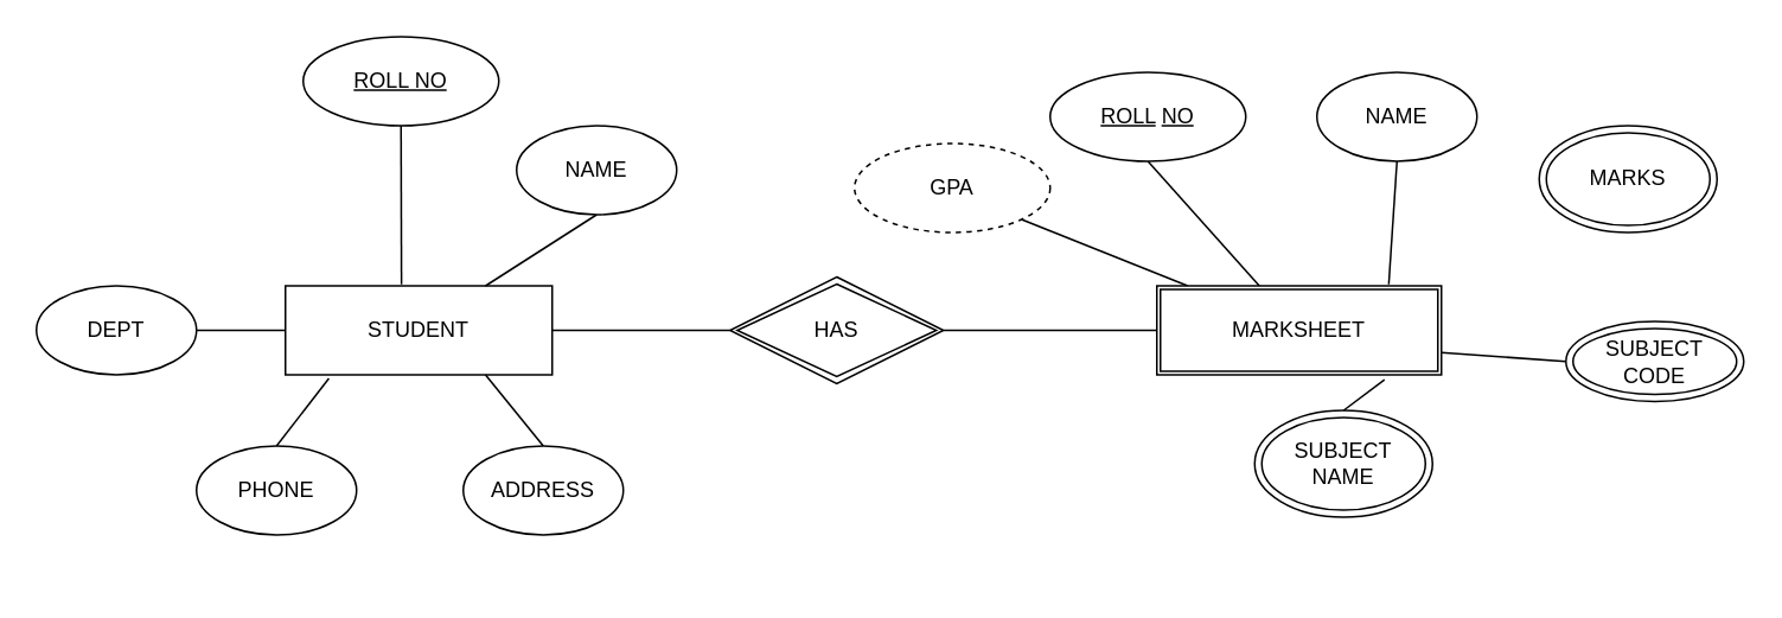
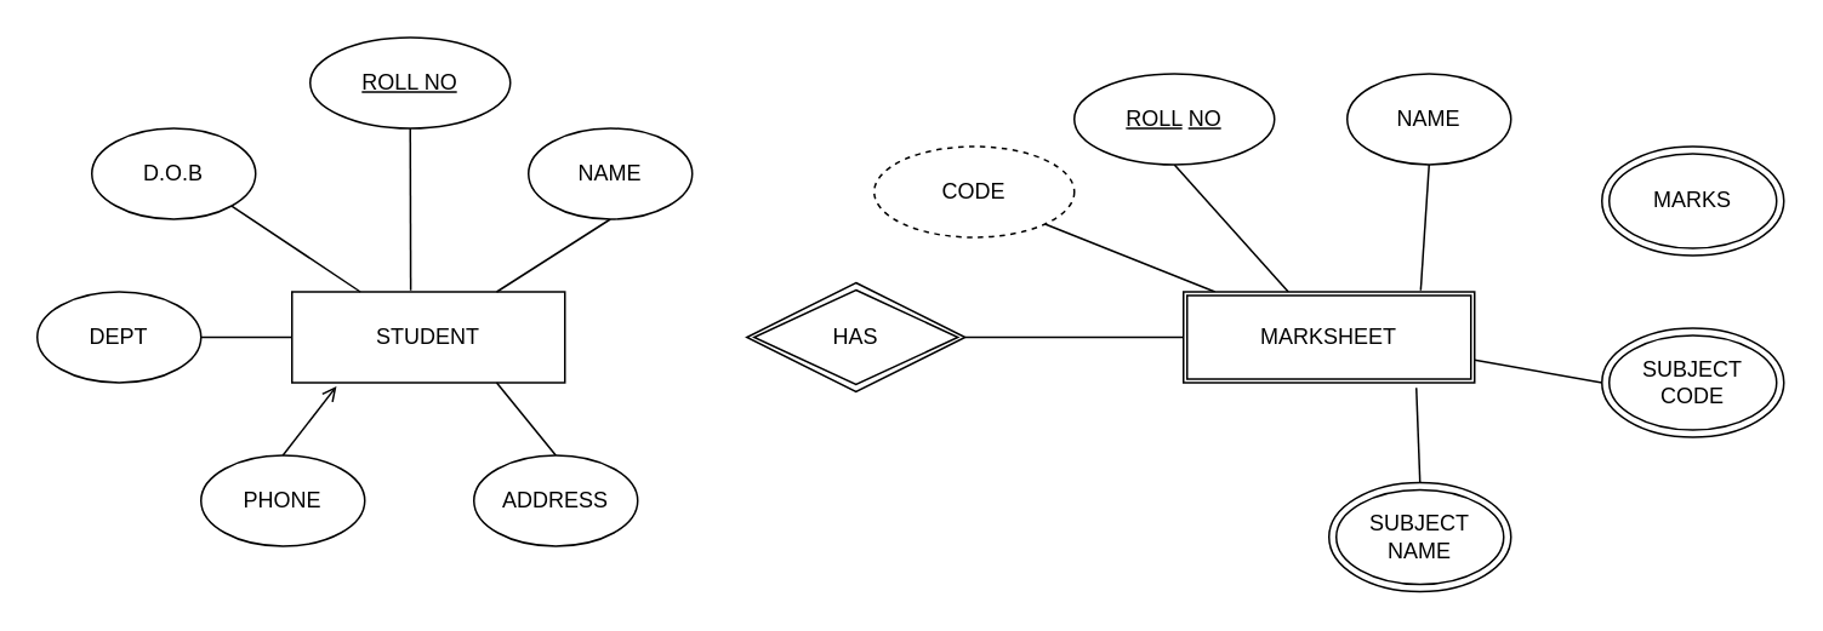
  <mxCell id="0" />
  <mxCell id="1" parent="0" />
  <mxCell id="2" value="STUDENT" style="rounded=0;whiteSpace=wrap;html=1;" parent="1" vertex="1"><mxGeometry x="160" y="160" width="150" height="50" as="geometry" /></mxCell>
  <mxCell id="3" value="&lt;u&gt;ROLL NO&lt;/u&gt;" style="ellipse;whiteSpace=wrap;html=1;" parent="1" vertex="1"><mxGeometry x="170" y="20" width="110" height="50" as="geometry" /></mxCell>
  <mxCell id="4" style="edgeStyle=none;rounded=0;orthogonalLoop=1;jettySize=auto;html=1;exitX=0.5;exitY=1;exitDx=0;exitDy=0;entryX=0.75;entryY=0;entryDx=0;entryDy=0;endArrow=none;endFill=0;" edge="1" parent="1" source="5" target="2"><mxGeometry relative="1" as="geometry" /></mxCell>
  <mxCell id="5" value="NAME" style="ellipse;whiteSpace=wrap;html=1;" parent="1" vertex="1"><mxGeometry x="290" y="70" width="90" height="50" as="geometry" /></mxCell>
+ <mxCell id="6" style="edgeStyle=none;rounded=0;orthogonalLoop=1;jettySize=auto;html=1;exitX=1;exitY=1;exitDx=0;exitDy=0;endArrow=none;endFill=0;" edge="1" parent="1" source="7" target="2"><mxGeometry relative="1" as="geometry" /></mxCell>
+ <mxCell id="7" value="D.O.B" style="ellipse;whiteSpace=wrap;html=1;" parent="1" vertex="1"><mxGeometry x="50" y="70" width="90" height="50" as="geometry" /></mxCell>
  <mxCell id="8" style="edgeStyle=none;rounded=0;orthogonalLoop=1;jettySize=auto;html=1;exitX=1;exitY=0.5;exitDx=0;exitDy=0;entryX=0;entryY=0.5;entryDx=0;entryDy=0;endArrow=none;endFill=0;" edge="1" parent="1" source="9" target="2"><mxGeometry relative="1" as="geometry" /></mxCell>
  <mxCell id="9" value="DEPT" style="ellipse;whiteSpace=wrap;html=1;" parent="1" vertex="1"><mxGeometry x="20" y="160" width="90" height="50" as="geometry" /></mxCell>
  <mxCell id="10" value="PHONE" style="ellipse;whiteSpace=wrap;html=1;" parent="1" vertex="1"><mxGeometry x="110" y="250" width="90" height="50" as="geometry" /></mxCell>
  <mxCell id="11" style="edgeStyle=none;rounded=0;orthogonalLoop=1;jettySize=auto;html=1;exitX=0.5;exitY=0;exitDx=0;exitDy=0;entryX=0.75;entryY=1;entryDx=0;entryDy=0;endArrow=none;endFill=0;" edge="1" parent="1" source="12" target="2"><mxGeometry relative="1" as="geometry" /></mxCell>
  <mxCell id="12" value="ADDRESS" style="ellipse;whiteSpace=wrap;html=1;" parent="1" vertex="1"><mxGeometry x="260" y="250" width="90" height="50" as="geometry" /></mxCell>
  <mxCell id="13" value="NAME" style="ellipse;whiteSpace=wrap;html=1;" parent="1" vertex="1"><mxGeometry x="740" y="40" width="90" height="50" as="geometry" /></mxCell>
  <mxCell id="14" style="edgeStyle=none;rounded=0;orthogonalLoop=1;jettySize=auto;html=1;exitX=0.5;exitY=1;exitDx=0;exitDy=0;endArrow=none;endFill=0;" edge="1" parent="1" source="15" target="22"><mxGeometry relative="1" as="geometry" /></mxCell>
  <mxCell id="15" value="&lt;u&gt;ROLL&lt;/u&gt; &lt;u&gt;NO&lt;/u&gt;" style="ellipse;whiteSpace=wrap;html=1;" parent="1" vertex="1"><mxGeometry x="590" y="40" width="110" height="50" as="geometry" /></mxCell>
- <mxCell id="16" value="SUBJECT NAME" style="ellipse;shape=doubleEllipse;whiteSpace=wrap;html=1;" parent="1" vertex="1"><mxGeometry x="705" y="230" width="100" height="60" as="geometry" /></mxCell>
+ <mxCell id="16" value="SUBJECT NAME" style="ellipse;shape=doubleEllipse;whiteSpace=wrap;html=1;" parent="1" vertex="1"><mxGeometry x="730" y="265" width="100" height="60" as="geometry" /></mxCell>
  <mxCell id="17" style="edgeStyle=none;rounded=0;orthogonalLoop=1;jettySize=auto;html=1;exitX=0;exitY=0.5;exitDx=0;exitDy=0;entryX=1;entryY=0.75;entryDx=0;entryDy=0;endArrow=none;endFill=0;" edge="1" parent="1" source="18" target="22"><mxGeometry relative="1" as="geometry" /></mxCell>
- <mxCell id="18" value="SUBJECT CODE" style="ellipse;shape=doubleEllipse;whiteSpace=wrap;html=1;" parent="1" vertex="1"><mxGeometry x="880" y="180" width="100" height="45" as="geometry" /></mxCell>
- <mxCell id="19" value="MARKS" style="ellipse;shape=doubleEllipse;whiteSpace=wrap;html=1;" parent="1" vertex="1"><mxGeometry x="865" y="70" width="100" height="60" as="geometry" /></mxCell>
+ <mxCell id="18" value="SUBJECT CODE" style="ellipse;shape=doubleEllipse;whiteSpace=wrap;html=1;" parent="1" vertex="1"><mxGeometry x="880" y="180" width="100" height="60" as="geometry" /></mxCell>
+ <mxCell id="19" value="MARKS" style="ellipse;shape=doubleEllipse;whiteSpace=wrap;html=1;" parent="1" vertex="1"><mxGeometry x="880" y="80" width="100" height="60" as="geometry" /></mxCell>
  <mxCell id="20" style="edgeStyle=none;rounded=0;orthogonalLoop=1;jettySize=auto;html=1;exitX=1;exitY=1;exitDx=0;exitDy=0;endArrow=none;endFill=0;" edge="1" parent="1" source="21" target="22"><mxGeometry relative="1" as="geometry" /></mxCell>
- <mxCell id="21" value="GPA" style="ellipse;whiteSpace=wrap;lines=dottedhtml=1;dashed=1;" parent="1" vertex="1"><mxGeometry x="480" y="80" width="110" height="50" as="geometry" /></mxCell>
+ <mxCell id="21" value="CODE" style="ellipse;whiteSpace=wrap;lines=dottedhtml=1;dashed=1;" parent="1" vertex="1"><mxGeometry x="480" y="80" width="110" height="50" as="geometry" /></mxCell>
  <mxCell id="22" value="MARKSHEET" style="shape=ext;double=1;rounded=0;whiteSpace=wrap;html=1;" vertex="1" parent="1"><mxGeometry x="650" y="160" width="160" height="50" as="geometry" /></mxCell>
  <mxCell id="23" style="edgeStyle=none;rounded=0;orthogonalLoop=1;jettySize=auto;html=1;exitX=0.5;exitY=1;exitDx=0;exitDy=0;entryX=0.435;entryY=-0.016;entryDx=0;entryDy=0;entryPerimeter=0;endArrow=none;endFill=0;" edge="1" parent="1" source="3" target="2"><mxGeometry relative="1" as="geometry" /></mxCell>
- <mxCell id="24" style="edgeStyle=none;rounded=0;orthogonalLoop=1;jettySize=auto;html=1;exitX=0.5;exitY=0;exitDx=0;exitDy=0;entryX=0.163;entryY=1.04;entryDx=0;entryDy=0;entryPerimeter=0;endArrow=none;endFill=0;" edge="1" parent="1" source="10" target="2"><mxGeometry relative="1" as="geometry" /></mxCell>
+ <mxCell id="24" style="edgeStyle=none;rounded=0;orthogonalLoop=1;jettySize=auto;html=1;exitX=0.5;exitY=0;exitDx=0;exitDy=0;entryX=0.163;entryY=1.04;entryDx=0;entryDy=0;entryPerimeter=0;endArrow=open;endFill=0;" edge="1" parent="1" source="10" target="2"><mxGeometry relative="1" as="geometry" /></mxCell>
  <mxCell id="25" style="edgeStyle=none;rounded=0;orthogonalLoop=1;jettySize=auto;html=1;exitX=0.5;exitY=1;exitDx=0;exitDy=0;entryX=0.815;entryY=-0.016;entryDx=0;entryDy=0;entryPerimeter=0;endArrow=none;endFill=0;" edge="1" parent="1" source="13" target="22"><mxGeometry relative="1" as="geometry" /></mxCell>
  <mxCell id="26" style="edgeStyle=none;rounded=0;orthogonalLoop=1;jettySize=auto;html=1;exitX=0.5;exitY=0;exitDx=0;exitDy=0;entryX=0.8;entryY=1.056;entryDx=0;entryDy=0;entryPerimeter=0;endArrow=none;endFill=0;" edge="1" parent="1" source="16" target="22"><mxGeometry relative="1" as="geometry" /></mxCell>
  <mxCell id="27" style="edgeStyle=none;rounded=0;orthogonalLoop=1;jettySize=auto;html=1;exitX=1;exitY=0.5;exitDx=0;exitDy=0;entryX=0;entryY=0.5;entryDx=0;entryDy=0;endArrow=none;endFill=0;" edge="1" parent="1" source="29" target="22"><mxGeometry relative="1" as="geometry" /></mxCell>
- <mxCell id="28" style="edgeStyle=none;rounded=0;orthogonalLoop=1;jettySize=auto;html=1;exitX=0;exitY=0.5;exitDx=0;exitDy=0;endArrow=none;endFill=0;" edge="1" parent="1" source="29" target="2"><mxGeometry relative="1" as="geometry" /></mxCell>
  <mxCell id="29" value="HAS" style="shape=rhombus;double=1;perimeter=rhombusPerimeter;whiteSpace=wrap;html=1;align=center;" vertex="1" parent="1"><mxGeometry x="410" y="155" width="120" height="60" as="geometry" /></mxCell>
